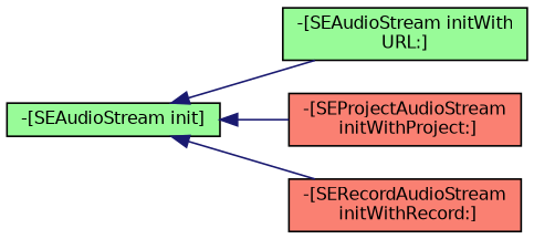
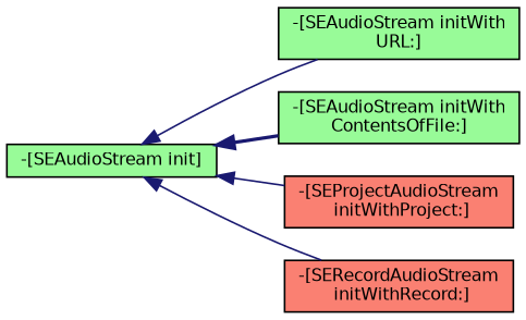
  digraph {
    rankdir=LR
    node [color=black fillcolor=palegreen fontname=Helvetica fontsize=10 shape=record style=filled]
    edge [color=midnightblue dir=back fontname=Helvetica fontsize=10 labelfontname=Helvetica labelfontsize=10 style=solid]
    n1 [fontcolor=black height=0.2 label="-[SEAudioStream init]" width=0.4]
    n2 [height=0.2 label="-[SEAudioStream initWith\lURL:]" width=0.4]
+   n3 [height=0.2 label="-[SEAudioStream initWith\lContentsOfFile:]" width=0.4]
    n4 [fillcolor=salmon height=0.2 label="-[SEProjectAudioStream\l initWithProject:]" width=0.4]
    n5 [fillcolor=salmon height=0.2 label="-[SERecordAudioStream\l initWithRecord:]" width=0.4]
    n1 -> n2
+   n1 -> n3 [style=bold]
    n1 -> n4
    n1 -> n5
  }
